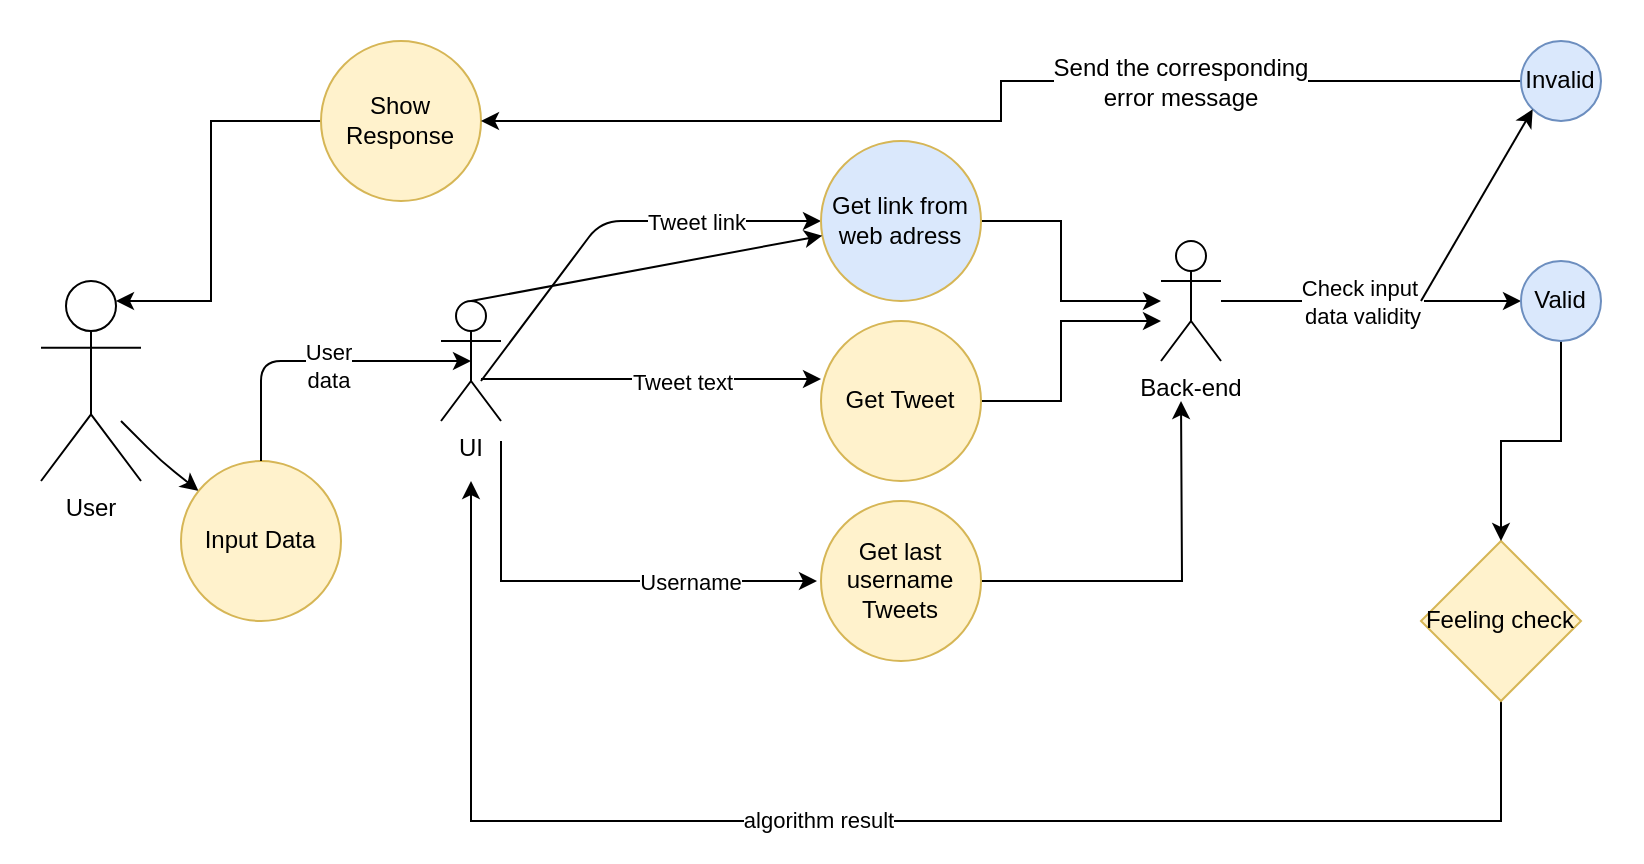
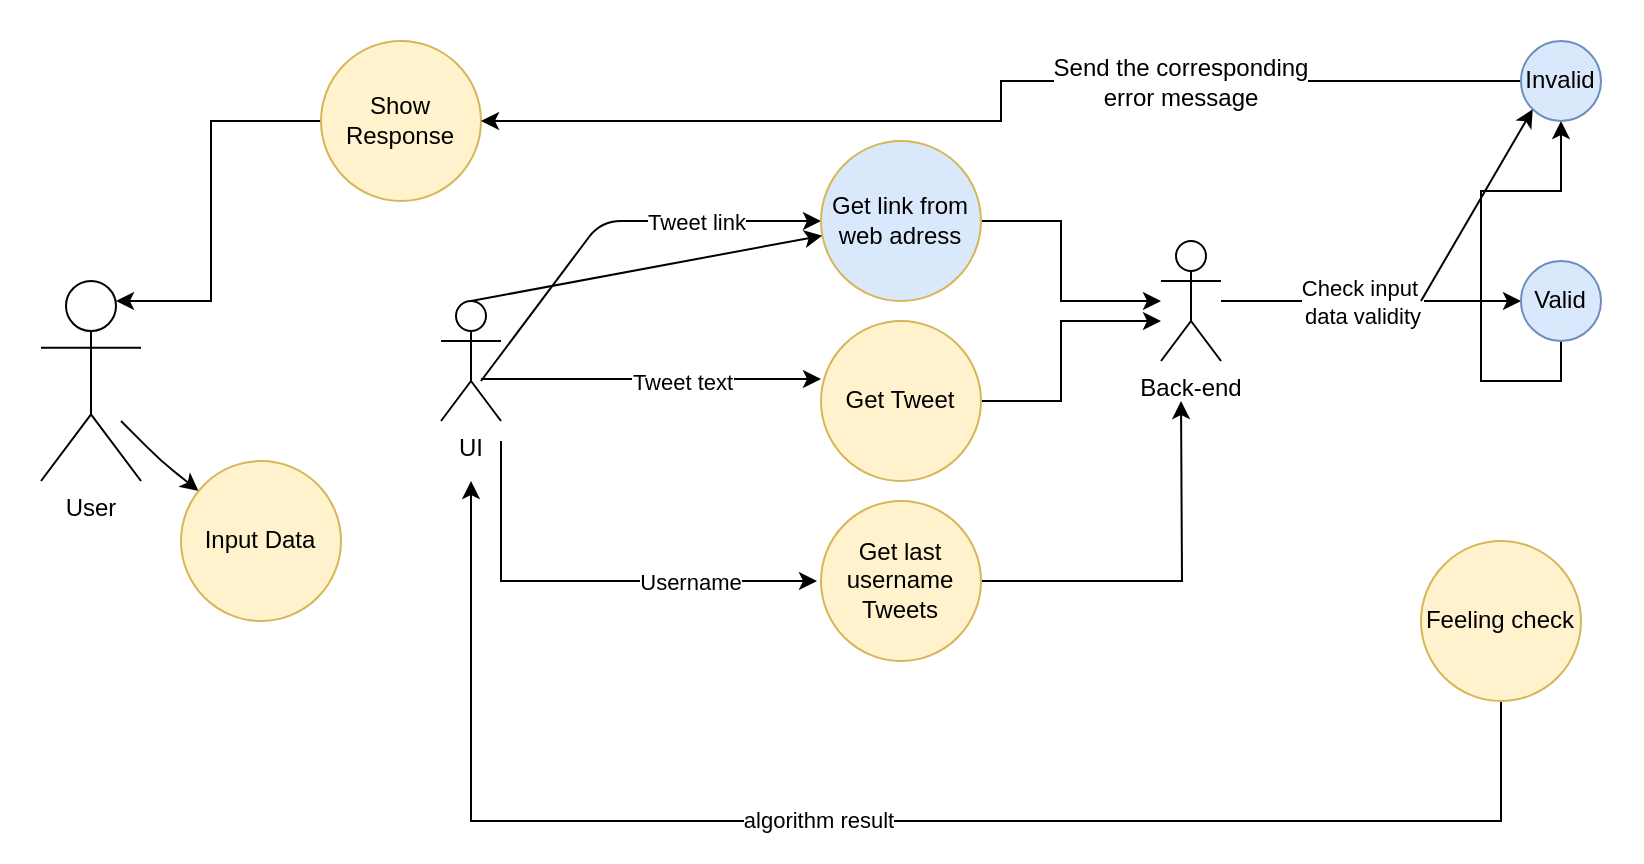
  <mxCell id="0" />
  <mxCell id="1" parent="0" />
  <mxCell id="2" value="User" style="shape=umlActor;verticalLabelPosition=bottom;verticalAlign=top;html=1;outlineConnect=0;" parent="1" vertex="1"><mxGeometry x="20" y="140" width="50" height="100" as="geometry" /></mxCell>
  <mxCell id="3" style="edgeStyle=orthogonalEdgeStyle;rounded=0;orthogonalLoop=1;jettySize=auto;html=1;" parent="1" edge="1"><mxGeometry relative="1" as="geometry"><mxPoint x="410" y="189" as="targetPoint" /><mxPoint x="240" y="189" as="sourcePoint" /><Array as="points"><mxPoint x="330" y="189" /><mxPoint x="330" y="189" /></Array></mxGeometry></mxCell>
  <mxCell id="4" value="Tweet text" style="edgeLabel;html=1;align=center;verticalAlign=middle;resizable=0;points=[];" parent="3" vertex="1" connectable="0"><mxGeometry x="0.294" y="-2" relative="1" as="geometry"><mxPoint x="-10" y="-1" as="offset" /></mxGeometry></mxCell>
  <mxCell id="5" value="" style="endArrow=classic;html=1;exitX=1;exitY=0.5;exitDx=0;exitDy=0;entryX=0;entryY=0.5;entryDx=0;entryDy=0;" parent="1" edge="1" target="10"><mxGeometry width="50" height="50" relative="1" as="geometry"><mxPoint x="240" y="190" as="sourcePoint" /><mxPoint x="400" y="110" as="targetPoint" /><Array as="points"><mxPoint x="300" y="110" /></Array></mxGeometry></mxCell>
  <mxCell id="6" value="Tweet link" style="edgeLabel;html=1;align=center;verticalAlign=middle;resizable=0;points=[];" parent="5" vertex="1" connectable="0"><mxGeometry x="0.3" y="-4" relative="1" as="geometry"><mxPoint x="10" y="-4" as="offset" /></mxGeometry></mxCell>
  <mxCell id="7" style="edgeStyle=orthogonalEdgeStyle;rounded=0;orthogonalLoop=1;jettySize=auto;html=1;exitX=1;exitY=0.5;exitDx=0;exitDy=0;" parent="1" source="8" target="14" edge="1"><mxGeometry relative="1" as="geometry"><Array as="points"><mxPoint x="530" y="200" /><mxPoint x="530" y="160" /></Array></mxGeometry></mxCell>
  <mxCell id="8" value="Get Tweet" style="ellipse;whiteSpace=wrap;html=1;aspect=fixed;fillColor=#fff2cc;strokeColor=#d6b656;" parent="1" vertex="1"><mxGeometry x="410" y="160" width="80" height="80" as="geometry" /></mxCell>
  <mxCell id="9" style="edgeStyle=orthogonalEdgeStyle;rounded=0;orthogonalLoop=1;jettySize=auto;html=1;exitX=1;exitY=0.5;exitDx=0;exitDy=0;" parent="1" source="10" edge="1"><mxGeometry relative="1" as="geometry"><mxPoint x="580" y="150" as="targetPoint" /><Array as="points"><mxPoint x="530" y="110" /><mxPoint x="530" y="150" /><mxPoint x="580" y="150" /></Array></mxGeometry></mxCell>
  <mxCell id="10" value="Get link from web adress" style="ellipse;whiteSpace=wrap;html=1;aspect=fixed;fillColor=#dae8fc;strokeColor=#d6b656;" parent="1" vertex="1"><mxGeometry x="410" y="70" width="80" height="80" as="geometry" /></mxCell>
  <mxCell id="11" style="edgeStyle=orthogonalEdgeStyle;rounded=0;orthogonalLoop=1;jettySize=auto;html=1;" edge="1" parent="1"><mxGeometry relative="1" as="geometry"><mxPoint x="408" y="290" as="targetPoint" /><mxPoint x="250" y="220" as="sourcePoint" /><Array as="points"><mxPoint x="250" y="290" /><mxPoint x="408" y="290" /></Array></mxGeometry></mxCell>
  <mxCell id="12" value="Username" style="edgeLabel;html=1;align=center;verticalAlign=middle;resizable=0;points=[];" vertex="1" connectable="0" parent="11"><mxGeometry x="0.439" relative="1" as="geometry"><mxPoint as="offset" /></mxGeometry></mxCell>
  <mxCell id="13" value="UI" style="shape=umlActor;verticalLabelPosition=bottom;verticalAlign=top;html=1;outlineConnect=0;" parent="1" vertex="1"><mxGeometry x="220" y="150" width="30" height="60" as="geometry" /></mxCell>
  <mxCell id="14" value="Back-end" style="shape=umlActor;verticalLabelPosition=bottom;verticalAlign=top;html=1;outlineConnect=0;" parent="1" vertex="1"><mxGeometry x="580" y="120" width="30" height="60" as="geometry" /></mxCell>
  <mxCell id="15" style="edgeStyle=orthogonalEdgeStyle;rounded=0;orthogonalLoop=1;jettySize=auto;html=1;" parent="1" source="17" edge="1"><mxGeometry relative="1" as="geometry"><mxPoint x="235" y="240" as="targetPoint" /><Array as="points"><mxPoint x="750" y="410" /><mxPoint x="235" y="410" /></Array></mxGeometry></mxCell>
  <mxCell id="16" value="algorithm result" style="edgeLabel;html=1;align=center;verticalAlign=middle;resizable=0;points=[];" parent="15" vertex="1" connectable="0"><mxGeometry x="0.08" y="-1" relative="1" as="geometry"><mxPoint as="offset" /></mxGeometry></mxCell>
- <mxCell id="17" value="Feeling check" style="rhombus;whiteSpace=wrap;html=1;aspect=fixed;fillColor=#fff2cc;strokeColor=#d6b656;" parent="1" vertex="1"><mxGeometry x="710" y="270" width="80" height="80" as="geometry" /></mxCell>
+ <mxCell id="17" value="Feeling check" style="ellipse;whiteSpace=wrap;html=1;aspect=fixed;fillColor=#fff2cc;strokeColor=#d6b656;" parent="1" vertex="1"><mxGeometry x="710" y="270" width="80" height="80" as="geometry" /></mxCell>
  <mxCell id="18" value="" style="endArrow=classic;html=1;exitX=0.5;exitY=0.5;exitDx=0;exitDy=0;exitPerimeter=0;entryX=0;entryY=0.5;entryDx=0;entryDy=0;" parent="1" target="30" edge="1"><mxGeometry width="50" height="50" relative="1" as="geometry"><mxPoint x="610" y="150" as="sourcePoint" /><mxPoint x="740" y="150" as="targetPoint" /><Array as="points"><mxPoint x="705" y="150" /></Array></mxGeometry></mxCell>
  <mxCell id="19" value="Check input&amp;nbsp;&lt;br&gt;data validity" style="edgeLabel;html=1;align=center;verticalAlign=middle;resizable=0;points=[];" vertex="1" connectable="0" parent="18"><mxGeometry x="0.001" y="-1" relative="1" as="geometry"><mxPoint x="-4.71" y="-1" as="offset" /></mxGeometry></mxCell>
  <mxCell id="20" value="" style="endArrow=classic;html=1;exitX=0.5;exitY=0;exitDx=0;exitDy=0;exitPerimeter=0;" parent="1" source="13" target="10" edge="1"><mxGeometry width="50" height="50" relative="1" as="geometry"><mxPoint x="430" y="250" as="sourcePoint" /><mxPoint x="200" y="80" as="targetPoint" /></mxGeometry></mxCell>
  <mxCell id="21" style="edgeStyle=orthogonalEdgeStyle;rounded=0;orthogonalLoop=1;jettySize=auto;html=1;exitX=0;exitY=0.5;exitDx=0;exitDy=0;entryX=0.75;entryY=0.1;entryDx=0;entryDy=0;entryPerimeter=0;" parent="1" source="22" target="2" edge="1"><mxGeometry relative="1" as="geometry"><Array as="points"><mxPoint x="105" y="60" /><mxPoint x="105" y="150" /></Array></mxGeometry></mxCell>
  <mxCell id="22" value="&lt;div&gt;Show&lt;br&gt;&lt;/div&gt;&lt;div&gt;Response&lt;/div&gt;" style="ellipse;whiteSpace=wrap;html=1;aspect=fixed;fillColor=#fff2cc;strokeColor=#d6b656;" parent="1" vertex="1"><mxGeometry x="160" y="20" width="80" height="80" as="geometry" /></mxCell>
  <mxCell id="23" value="" style="endArrow=classic;html=1;" parent="1" target="24" edge="1"><mxGeometry width="50" height="50" relative="1" as="geometry"><mxPoint x="60" y="210" as="sourcePoint" /><mxPoint x="120" y="260" as="targetPoint" /><Array as="points"><mxPoint x="80" y="230" /></Array></mxGeometry></mxCell>
  <mxCell id="24" value="Input Data" style="ellipse;whiteSpace=wrap;html=1;aspect=fixed;fillColor=#fff2cc;strokeColor=#d6b656;" parent="1" vertex="1"><mxGeometry x="90" y="230" width="80" height="80" as="geometry" /></mxCell>
- <mxCell id="25" value="" style="endArrow=classic;html=1;exitX=0.5;exitY=0;exitDx=0;exitDy=0;entryX=0.5;entryY=0.5;entryDx=0;entryDy=0;entryPerimeter=0;" parent="1" source="24" target="13" edge="1"><mxGeometry width="50" height="50" relative="1" as="geometry"><mxPoint x="370" y="250" as="sourcePoint" /><mxPoint x="420" y="200" as="targetPoint" /><Array as="points"><mxPoint x="130" y="180" /></Array></mxGeometry></mxCell>
- <mxCell id="26" value="User &lt;br&gt;data" style="edgeLabel;html=1;align=center;verticalAlign=middle;resizable=0;points=[];" parent="25" vertex="1" connectable="0"><mxGeometry x="0.071" y="-2" relative="1" as="geometry"><mxPoint as="offset" /></mxGeometry></mxCell>
  <mxCell id="27" style="edgeStyle=orthogonalEdgeStyle;rounded=0;orthogonalLoop=1;jettySize=auto;html=1;exitX=1;exitY=0.5;exitDx=0;exitDy=0;" edge="1" parent="1" source="28"><mxGeometry relative="1" as="geometry"><mxPoint x="590" y="200" as="targetPoint" /></mxGeometry></mxCell>
  <mxCell id="28" value="Get last username Tweets" style="ellipse;whiteSpace=wrap;html=1;aspect=fixed;fillColor=#fff2cc;strokeColor=#d6b656;" vertex="1" parent="1"><mxGeometry x="410" y="250" width="80" height="80" as="geometry" /></mxCell>
- <mxCell id="29" style="edgeStyle=orthogonalEdgeStyle;rounded=0;orthogonalLoop=1;jettySize=auto;html=1;exitX=0.5;exitY=1;exitDx=0;exitDy=0;entryX=0.5;entryY=0;entryDx=0;entryDy=0;" edge="1" parent="1" source="30" target="17"><mxGeometry relative="1" as="geometry" /></mxCell>
+ <mxCell id="29" style="edgeStyle=orthogonalEdgeStyle;rounded=0;orthogonalLoop=1;jettySize=auto;html=1;exitX=0.5;exitY=1;exitDx=0;exitDy=0;" edge="1" parent="1" source="30" target="33"><mxGeometry relative="1" as="geometry" /></mxCell>
  <mxCell id="30" value="Valid" style="ellipse;whiteSpace=wrap;html=1;aspect=fixed;fillColor=#dae8fc;strokeColor=#6c8ebf;" vertex="1" parent="1"><mxGeometry x="760" y="130" width="40" height="40" as="geometry" /></mxCell>
  <mxCell id="31" style="edgeStyle=orthogonalEdgeStyle;rounded=0;orthogonalLoop=1;jettySize=auto;html=1;entryX=1;entryY=0.5;entryDx=0;entryDy=0;" edge="1" parent="1" source="33" target="22"><mxGeometry relative="1" as="geometry" /></mxCell>
  <mxCell id="32" value="&lt;font style=&quot;font-size: 12px&quot;&gt;Send the corresponding &lt;br&gt;error message&lt;/font&gt;" style="edgeLabel;html=1;align=center;verticalAlign=middle;resizable=0;points=[];" vertex="1" connectable="0" parent="31"><mxGeometry x="-0.367" relative="1" as="geometry"><mxPoint as="offset" /></mxGeometry></mxCell>
  <mxCell id="33" value="Invalid" style="ellipse;whiteSpace=wrap;html=1;aspect=fixed;fillColor=#dae8fc;strokeColor=#6c8ebf;" vertex="1" parent="1"><mxGeometry x="760" y="20" width="40" height="40" as="geometry" /></mxCell>
  <mxCell id="34" value="" style="endArrow=classic;html=1;entryX=0;entryY=1;entryDx=0;entryDy=0;" edge="1" parent="1" target="33"><mxGeometry width="50" height="50" relative="1" as="geometry"><mxPoint x="710" y="150" as="sourcePoint" /><mxPoint x="760" y="100" as="targetPoint" /></mxGeometry></mxCell>
